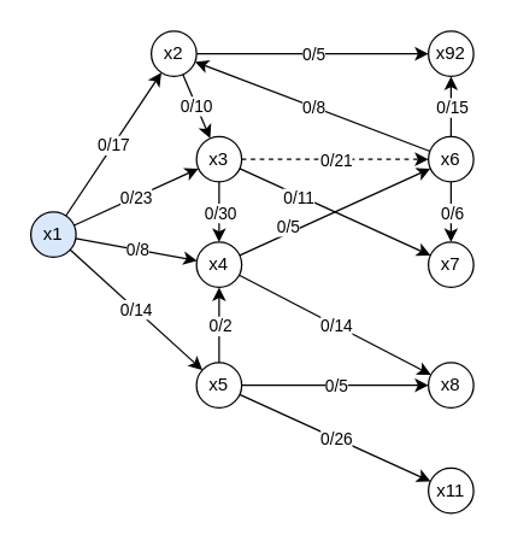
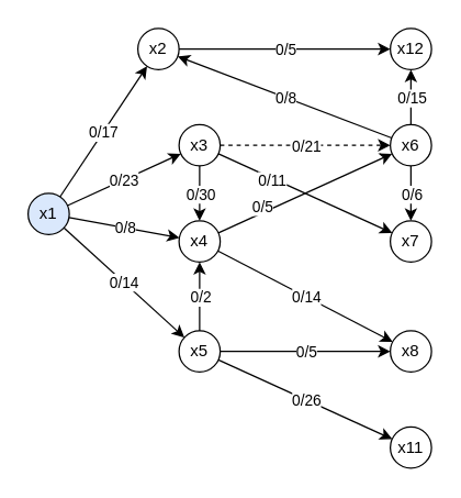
  <mxCell id="0" />
  <mxCell id="1" parent="0" />
  <mxCell id="2" value="x1" style="ellipse;whiteSpace=wrap;html=1;aspect=fixed;fillColor=#dae8fc;" vertex="1" parent="1"><mxGeometry x="20" y="140" width="30" height="30" as="geometry" /></mxCell>
  <mxCell id="3" value="x2" style="ellipse;whiteSpace=wrap;html=1;aspect=fixed;" vertex="1" parent="1"><mxGeometry x="100" y="20" width="30" height="30" as="geometry" /></mxCell>
  <mxCell id="4" value="x3" style="ellipse;whiteSpace=wrap;html=1;aspect=fixed;" vertex="1" parent="1"><mxGeometry x="130" y="90" width="30" height="30" as="geometry" /></mxCell>
  <mxCell id="5" value="x4" style="ellipse;whiteSpace=wrap;html=1;aspect=fixed;" vertex="1" parent="1"><mxGeometry x="130" y="160" width="30" height="30" as="geometry" /></mxCell>
  <mxCell id="6" value="x5" style="ellipse;whiteSpace=wrap;html=1;aspect=fixed;" vertex="1" parent="1"><mxGeometry x="130" y="240" width="30" height="30" as="geometry" /></mxCell>
  <mxCell id="7" value="" style="endArrow=classic;html=1;" edge="1" parent="1" source="2" target="3"><mxGeometry relative="1" as="geometry"><mxPoint x="70" y="150" as="sourcePoint" /><mxPoint x="110" y="180" as="targetPoint" /></mxGeometry></mxCell>
  <mxCell id="8" value="0/17" style="edgeLabel;resizable=0;html=1;align=center;verticalAlign=middle;" connectable="0" vertex="1" parent="7"><mxGeometry relative="1" as="geometry" /></mxCell>
  <mxCell id="9" value="" style="endArrow=classic;html=1;" edge="1" parent="1" source="2" target="4"><mxGeometry relative="1" as="geometry"><mxPoint x="0" y="180" as="sourcePoint" /><mxPoint x="100" y="180" as="targetPoint" /></mxGeometry></mxCell>
  <mxCell id="10" value="0/23" style="edgeLabel;resizable=0;html=1;align=center;verticalAlign=middle;" connectable="0" vertex="1" parent="9"><mxGeometry relative="1" as="geometry" /></mxCell>
  <mxCell id="11" value="" style="endArrow=classic;html=1;" edge="1" parent="1" source="2" target="5"><mxGeometry relative="1" as="geometry"><mxPoint x="-10" y="180" as="sourcePoint" /><mxPoint x="90" y="180" as="targetPoint" /></mxGeometry></mxCell>
  <mxCell id="12" value="0/8" style="edgeLabel;resizable=0;html=1;align=center;verticalAlign=middle;" connectable="0" vertex="1" parent="11"><mxGeometry relative="1" as="geometry" /></mxCell>
  <mxCell id="13" value="" style="endArrow=classic;html=1;" edge="1" parent="1" source="2" target="6"><mxGeometry relative="1" as="geometry"><mxPoint x="-10" y="180" as="sourcePoint" /><mxPoint x="90" y="180" as="targetPoint" /></mxGeometry></mxCell>
  <mxCell id="14" value="0/14" style="edgeLabel;resizable=0;html=1;align=center;verticalAlign=middle;" connectable="0" vertex="1" parent="13"><mxGeometry relative="1" as="geometry" /></mxCell>
- <mxCell id="15" value="" style="endArrow=classic;html=1;" edge="1" parent="1" source="3" target="4"><mxGeometry relative="1" as="geometry"><mxPoint x="150" y="180" as="sourcePoint" /><mxPoint x="250" y="180" as="targetPoint" /></mxGeometry></mxCell>
- <mxCell id="16" value="0/10" style="edgeLabel;resizable=0;html=1;align=center;verticalAlign=middle;" connectable="0" vertex="1" parent="15"><mxGeometry relative="1" as="geometry" /></mxCell>
- <mxCell id="17" value="x92" style="ellipse;whiteSpace=wrap;html=1;aspect=fixed;" vertex="1" parent="1"><mxGeometry x="284" y="20" width="30" height="30" as="geometry" /></mxCell>
+ <mxCell id="17" value="x12" style="ellipse;whiteSpace=wrap;html=1;aspect=fixed;" vertex="1" parent="1"><mxGeometry x="284" y="20" width="30" height="30" as="geometry" /></mxCell>
  <mxCell id="18" value="" style="endArrow=classic;html=1;" edge="1" parent="1" source="3" target="17"><mxGeometry relative="1" as="geometry"><mxPoint x="160" y="180" as="sourcePoint" /><mxPoint x="260" y="180" as="targetPoint" /></mxGeometry></mxCell>
  <mxCell id="19" value="0/5" style="edgeLabel;resizable=0;html=1;align=center;verticalAlign=middle;" connectable="0" vertex="1" parent="18"><mxGeometry relative="1" as="geometry" /></mxCell>
  <mxCell id="20" value="" style="endArrow=classic;html=1;" edge="1" parent="1" source="4" target="5"><mxGeometry relative="1" as="geometry"><mxPoint x="160" y="140" as="sourcePoint" /><mxPoint x="260" y="140" as="targetPoint" /></mxGeometry></mxCell>
  <mxCell id="21" value="0/30" style="edgeLabel;resizable=0;html=1;align=center;verticalAlign=middle;" connectable="0" vertex="1" parent="20"><mxGeometry relative="1" as="geometry" /></mxCell>
  <mxCell id="22" value="x6" style="ellipse;whiteSpace=wrap;html=1;aspect=fixed;" vertex="1" parent="1"><mxGeometry x="284" y="90" width="30" height="30" as="geometry" /></mxCell>
  <mxCell id="23" value="" style="endArrow=classic;html=1;fillColor=#dae8fc;dashed=1;" edge="1" parent="1" source="4" target="22"><mxGeometry relative="1" as="geometry"><mxPoint x="160" y="140" as="sourcePoint" /><mxPoint x="260" y="140" as="targetPoint" /></mxGeometry></mxCell>
  <mxCell id="24" value="0/21" style="edgeLabel;resizable=0;html=1;align=center;verticalAlign=middle;" connectable="0" vertex="1" parent="23"><mxGeometry relative="1" as="geometry" /></mxCell>
  <mxCell id="25" value="x7" style="ellipse;whiteSpace=wrap;html=1;aspect=fixed;" vertex="1" parent="1"><mxGeometry x="284" y="160" width="30" height="30" as="geometry" /></mxCell>
  <mxCell id="26" value="" style="endArrow=classic;html=1;strokeColor=#000000;" edge="1" parent="1" source="4" target="25"><mxGeometry relative="1" as="geometry"><mxPoint x="160" y="140" as="sourcePoint" /><mxPoint x="260" y="140" as="targetPoint" /></mxGeometry></mxCell>
  <mxCell id="27" value="0/11" style="edgeLabel;resizable=0;html=1;align=center;verticalAlign=middle;" connectable="0" vertex="1" parent="26"><mxGeometry relative="1" as="geometry"><mxPoint x="-25.07" y="-10.02" as="offset" /></mxGeometry></mxCell>
  <mxCell id="28" value="" style="endArrow=classic;html=1;strokeColor=#000000;" edge="1" parent="1" source="5" target="22"><mxGeometry relative="1" as="geometry"><mxPoint x="160" y="140" as="sourcePoint" /><mxPoint x="230" y="210" as="targetPoint" /></mxGeometry></mxCell>
  <mxCell id="29" value="0/5" style="edgeLabel;resizable=0;html=1;align=center;verticalAlign=middle;" connectable="0" vertex="1" parent="28"><mxGeometry relative="1" as="geometry"><mxPoint x="-31.95" y="9.96" as="offset" /></mxGeometry></mxCell>
  <mxCell id="30" value="x8" style="ellipse;whiteSpace=wrap;html=1;aspect=fixed;" vertex="1" parent="1"><mxGeometry x="284" y="240" width="30" height="30" as="geometry" /></mxCell>
  <mxCell id="31" value="" style="endArrow=classic;html=1;strokeColor=#000000;" edge="1" parent="1" source="5" target="30"><mxGeometry relative="1" as="geometry"><mxPoint x="160" y="140" as="sourcePoint" /><mxPoint x="260" y="140" as="targetPoint" /></mxGeometry></mxCell>
  <mxCell id="32" value="0/14" style="edgeLabel;resizable=0;html=1;align=center;verticalAlign=middle;" connectable="0" vertex="1" parent="31"><mxGeometry relative="1" as="geometry" /></mxCell>
  <mxCell id="33" value="" style="endArrow=classic;html=1;strokeColor=#000000;" edge="1" parent="1" source="6" target="5"><mxGeometry relative="1" as="geometry"><mxPoint x="160" y="140" as="sourcePoint" /><mxPoint x="260" y="140" as="targetPoint" /></mxGeometry></mxCell>
  <mxCell id="34" value="0/2" style="edgeLabel;resizable=0;html=1;align=center;verticalAlign=middle;" connectable="0" vertex="1" parent="33"><mxGeometry relative="1" as="geometry" /></mxCell>
  <mxCell id="35" value="" style="endArrow=classic;html=1;strokeColor=#000000;" edge="1" parent="1" source="6" target="30"><mxGeometry relative="1" as="geometry"><mxPoint x="160" y="140" as="sourcePoint" /><mxPoint x="260" y="140" as="targetPoint" /></mxGeometry></mxCell>
  <mxCell id="36" value="0/5" style="edgeLabel;resizable=0;html=1;align=center;verticalAlign=middle;" connectable="0" vertex="1" parent="35"><mxGeometry relative="1" as="geometry" /></mxCell>
  <mxCell id="37" value="x11" style="ellipse;whiteSpace=wrap;html=1;aspect=fixed;" vertex="1" parent="1"><mxGeometry x="284" y="310" width="30" height="30" as="geometry" /></mxCell>
  <mxCell id="38" value="" style="endArrow=classic;html=1;strokeColor=#000000;" edge="1" parent="1" source="6" target="37"><mxGeometry relative="1" as="geometry"><mxPoint x="150" y="180" as="sourcePoint" /><mxPoint x="250" y="180" as="targetPoint" /></mxGeometry></mxCell>
  <mxCell id="39" value="0/26" style="edgeLabel;resizable=0;html=1;align=center;verticalAlign=middle;" connectable="0" vertex="1" parent="38"><mxGeometry relative="1" as="geometry" /></mxCell>
  <mxCell id="40" value="" style="endArrow=classic;html=1;strokeColor=#000000;" edge="1" parent="1" source="22" target="3"><mxGeometry relative="1" as="geometry"><mxPoint x="150" y="180" as="sourcePoint" /><mxPoint x="250" y="180" as="targetPoint" /></mxGeometry></mxCell>
  <mxCell id="41" value="0/8" style="edgeLabel;resizable=0;html=1;align=center;verticalAlign=middle;" connectable="0" vertex="1" parent="40"><mxGeometry relative="1" as="geometry" /></mxCell>
  <mxCell id="42" value="" style="endArrow=classic;html=1;strokeColor=#000000;" edge="1" parent="1" source="22" target="25"><mxGeometry relative="1" as="geometry"><mxPoint x="150" y="180" as="sourcePoint" /><mxPoint x="250" y="180" as="targetPoint" /></mxGeometry></mxCell>
  <mxCell id="43" value="0/6" style="edgeLabel;resizable=0;html=1;align=center;verticalAlign=middle;" connectable="0" vertex="1" parent="42"><mxGeometry relative="1" as="geometry" /></mxCell>
  <mxCell id="44" value="" style="endArrow=classic;html=1;strokeColor=#000000;" edge="1" parent="1" source="22" target="17"><mxGeometry relative="1" as="geometry"><mxPoint x="150" y="180" as="sourcePoint" /><mxPoint x="250" y="180" as="targetPoint" /></mxGeometry></mxCell>
  <mxCell id="45" value="0/15" style="edgeLabel;resizable=0;html=1;align=center;verticalAlign=middle;" connectable="0" vertex="1" parent="44"><mxGeometry relative="1" as="geometry" /></mxCell>
